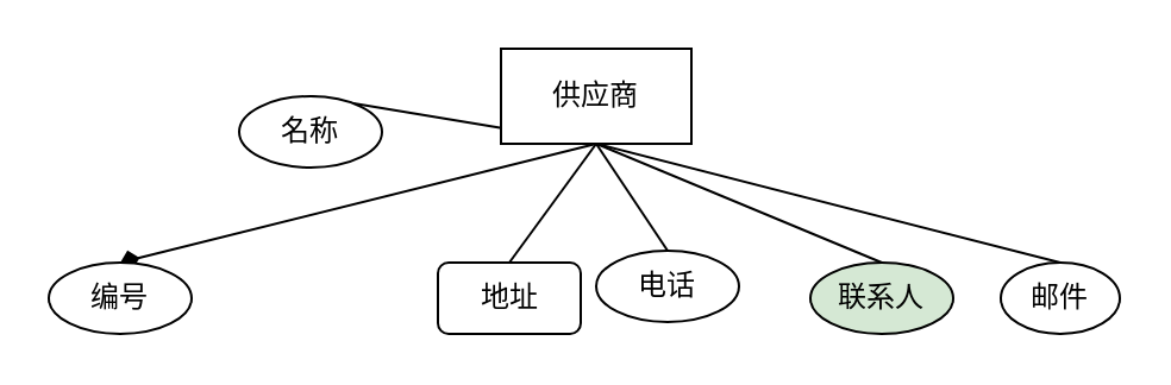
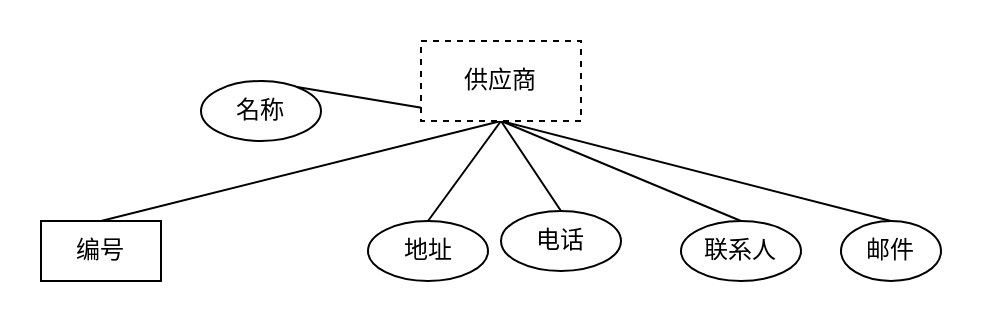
  <mxCell id="0" />
  <mxCell id="1" parent="0" />
- <mxCell id="2" style="edgeStyle=none;html=1;exitX=0.5;exitY=1;exitDx=0;exitDy=0;entryX=0.5;entryY=0;entryDx=0;entryDy=0;endArrow=diamond;" edge="1" parent="1" source="8" target="9"><mxGeometry relative="1" as="geometry" /></mxCell>
+ <mxCell id="2" style="edgeStyle=none;html=1;exitX=0.5;exitY=1;exitDx=0;exitDy=0;entryX=0.5;entryY=0;entryDx=0;entryDy=0;endArrow=none;" edge="1" parent="1" source="8" target="9"><mxGeometry relative="1" as="geometry" /></mxCell>
  <mxCell id="3" style="edgeStyle=none;shape=connector;rounded=1;html=1;exitX=0.5;exitY=1;exitDx=0;exitDy=0;entryX=0.5;entryY=0;entryDx=0;entryDy=0;labelBackgroundColor=default;fontFamily=Helvetica;fontSize=11;fontColor=default;endArrow=none;strokeColor=default;" edge="1" parent="1" source="8" target="10"><mxGeometry relative="1" as="geometry" /></mxCell>
  <mxCell id="4" style="edgeStyle=none;shape=connector;rounded=1;html=1;exitX=0.5;exitY=1;exitDx=0;exitDy=0;entryX=0.5;entryY=0;entryDx=0;entryDy=0;labelBackgroundColor=default;fontFamily=Helvetica;fontSize=11;fontColor=default;endArrow=none;strokeColor=default;" edge="1" parent="1" source="8" target="11"><mxGeometry relative="1" as="geometry" /></mxCell>
  <mxCell id="5" style="edgeStyle=none;shape=connector;rounded=1;html=1;exitX=0.5;exitY=1;exitDx=0;exitDy=0;entryX=0.5;entryY=0;entryDx=0;entryDy=0;labelBackgroundColor=default;fontFamily=Helvetica;fontSize=11;fontColor=default;endArrow=none;strokeColor=default;" edge="1" parent="1" source="8" target="12"><mxGeometry relative="1" as="geometry" /></mxCell>
  <mxCell id="6" style="edgeStyle=none;shape=connector;rounded=1;html=1;exitX=0.5;exitY=1;exitDx=0;exitDy=0;entryX=0.5;entryY=0;entryDx=0;entryDy=0;labelBackgroundColor=default;fontFamily=Helvetica;fontSize=11;fontColor=default;endArrow=none;strokeColor=default;" edge="1" parent="1" source="8" target="13"><mxGeometry relative="1" as="geometry" /></mxCell>
  <mxCell id="7" style="edgeStyle=none;shape=connector;rounded=1;html=1;exitX=0.5;exitY=1;exitDx=0;exitDy=0;entryX=0.5;entryY=0;entryDx=0;entryDy=0;labelBackgroundColor=default;fontFamily=Helvetica;fontSize=11;fontColor=default;endArrow=none;strokeColor=default;" edge="1" parent="1" source="8" target="14"><mxGeometry relative="1" as="geometry" /></mxCell>
- <mxCell id="8" value="供应商" style="rounded=0;whiteSpace=wrap;html=1;" vertex="1" parent="1"><mxGeometry x="210" y="20" width="80" height="40" as="geometry" /></mxCell>
- <mxCell id="9" value="编号" style="ellipse;whiteSpace=wrap;html=1;" vertex="1" parent="1"><mxGeometry x="20" y="110" width="60" height="30" as="geometry" /></mxCell>
+ <mxCell id="8" value="供应商" style="rounded=0;whiteSpace=wrap;html=1;dashed=1;" vertex="1" parent="1"><mxGeometry x="210" y="20" width="80" height="40" as="geometry" /></mxCell>
+ <mxCell id="9" value="编号" style="whiteSpace=wrap;html=1;rounded=0;" vertex="1" parent="1"><mxGeometry x="20" y="110" width="60" height="30" as="geometry" /></mxCell>
  <mxCell id="10" value="名称" style="ellipse;whiteSpace=wrap;html=1;" vertex="1" parent="1"><mxGeometry x="100" y="40" width="60" height="30" as="geometry" /></mxCell>
- <mxCell id="11" value="地址" style="whiteSpace=wrap;html=1;rounded=1;" vertex="1" parent="1"><mxGeometry x="183.5" y="110" width="60" height="30" as="geometry" /></mxCell>
+ <mxCell id="11" value="地址" style="ellipse;whiteSpace=wrap;html=1;" vertex="1" parent="1"><mxGeometry x="183.5" y="110" width="60" height="30" as="geometry" /></mxCell>
  <mxCell id="12" value="电话" style="ellipse;whiteSpace=wrap;html=1;" vertex="1" parent="1"><mxGeometry x="250" y="105" width="60" height="30" as="geometry" /></mxCell>
- <mxCell id="13" value="联系人" style="ellipse;whiteSpace=wrap;html=1;fillColor=#d5e8d4;" vertex="1" parent="1"><mxGeometry x="340" y="110" width="60" height="30" as="geometry" /></mxCell>
+ <mxCell id="13" value="联系人" style="ellipse;whiteSpace=wrap;html=1;" vertex="1" parent="1"><mxGeometry x="340" y="110" width="60" height="30" as="geometry" /></mxCell>
  <mxCell id="14" value="邮件" style="ellipse;whiteSpace=wrap;html=1;" vertex="1" parent="1"><mxGeometry x="420" y="110" width="50" height="30" as="geometry" /></mxCell>
